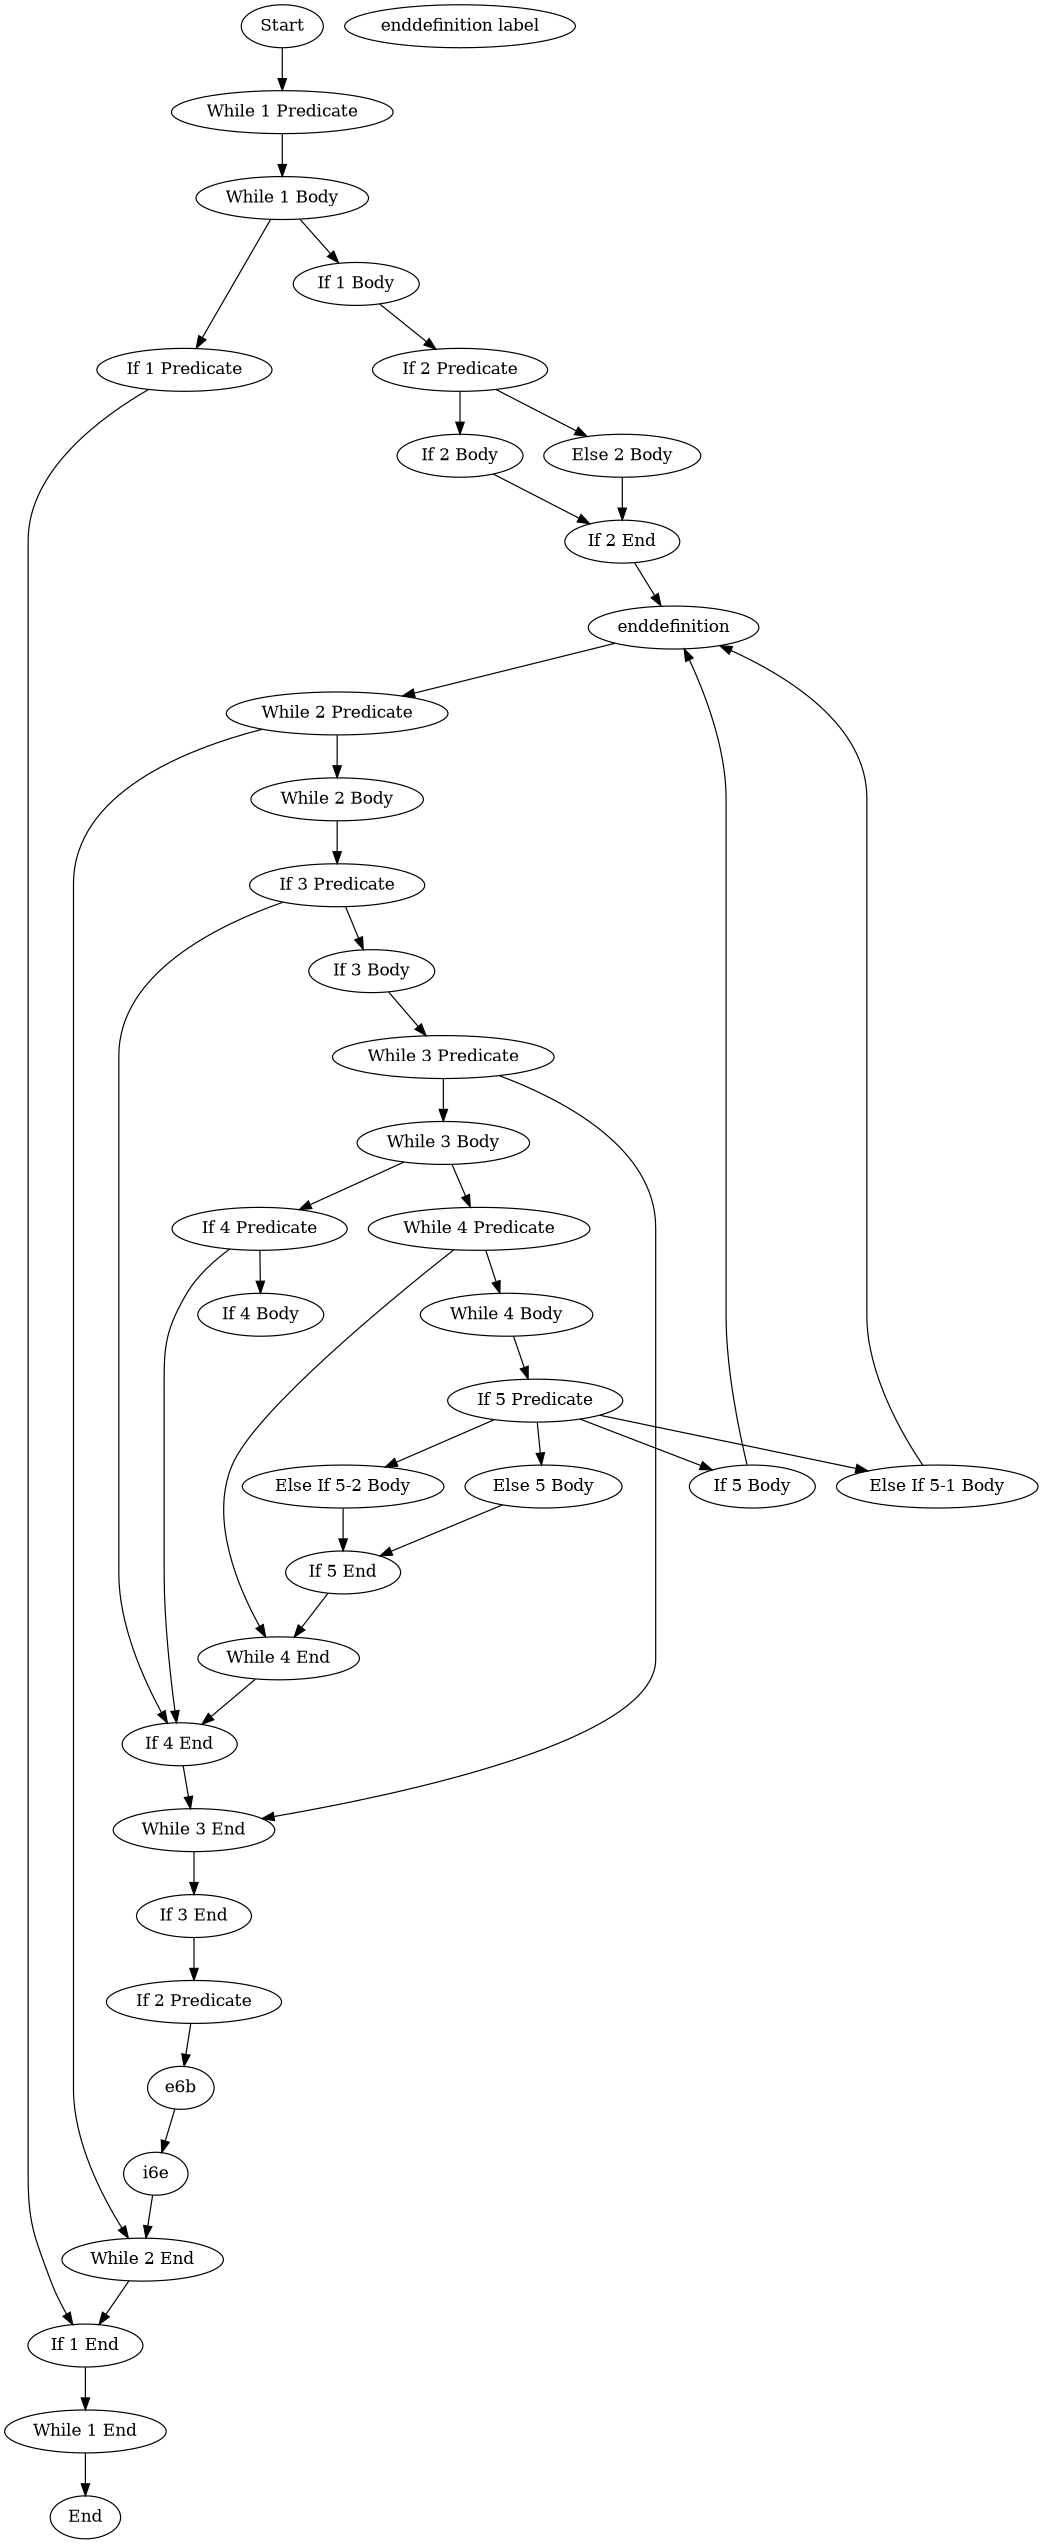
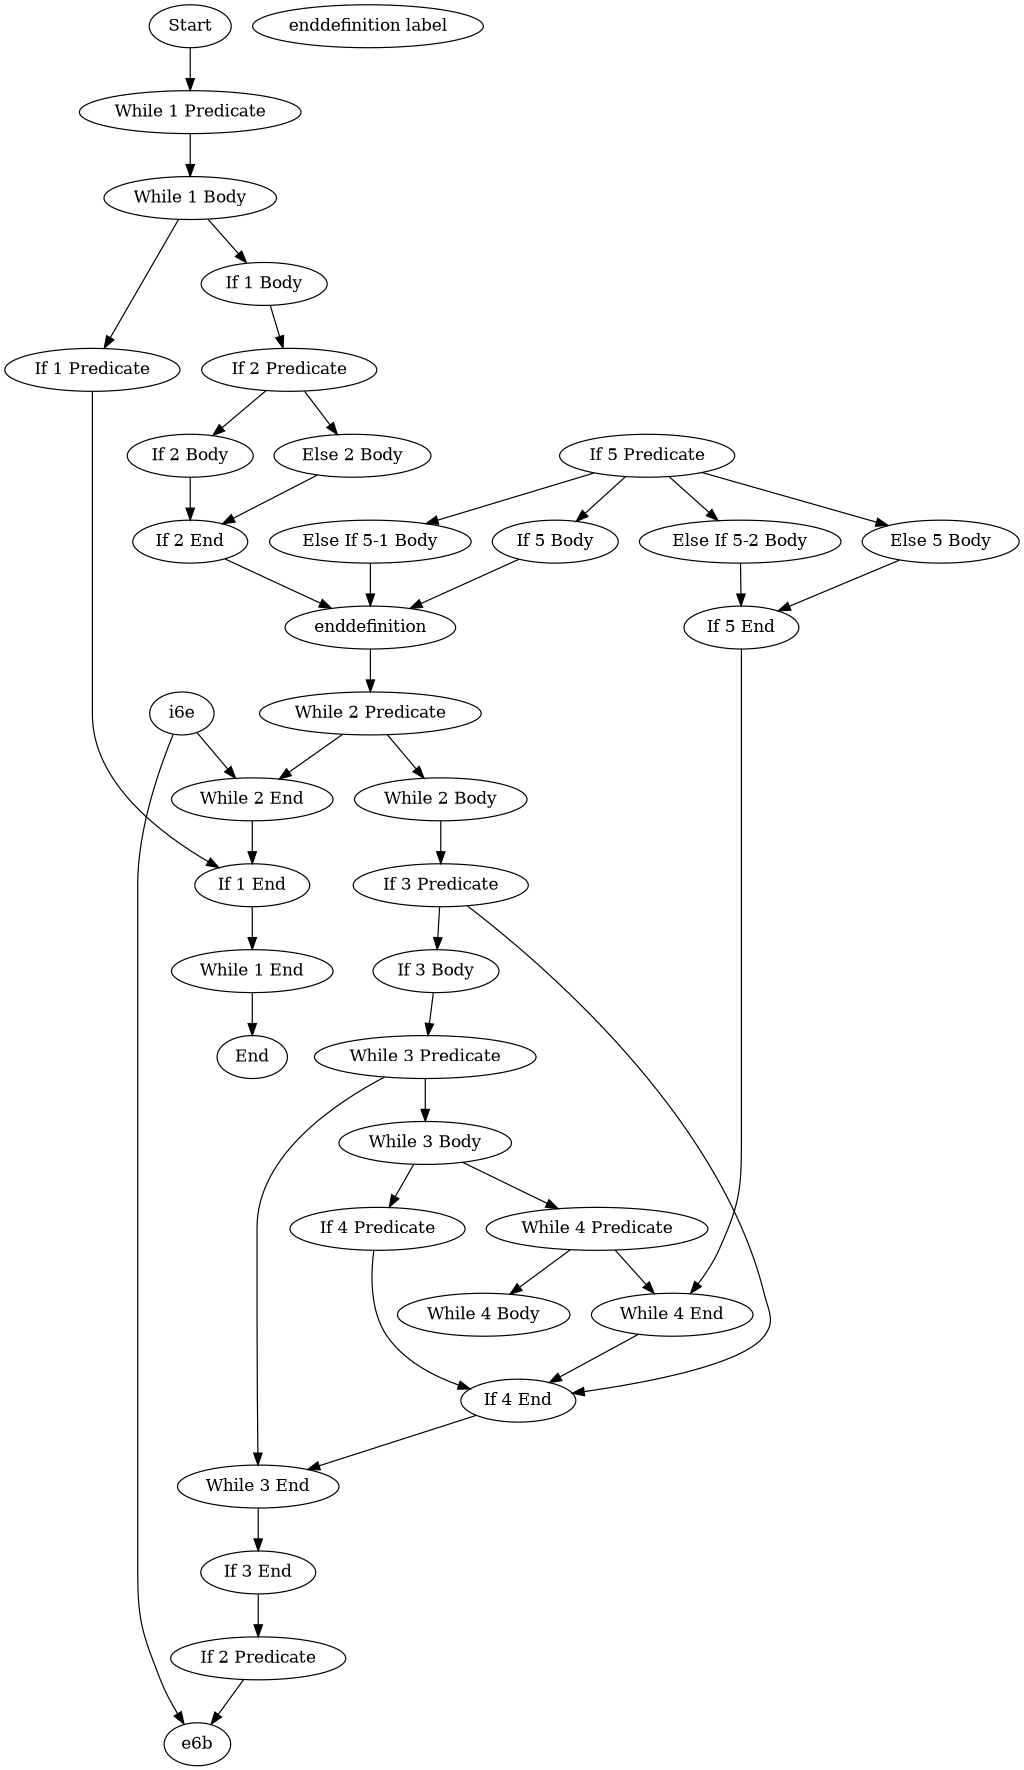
  digraph {
    n1 [label=Start]
    n2 [label="While 1 Predicate"]
    n3 [label="While 1 Body"]
    n4 [label="If 1 Predicate"]
    n5 [label="If 1 Body"]
    n6 [label="If 1 End"]
    n7 [label="While 1 End"]
    n8 [label=End]
    n9 [label="While 2 Predicate"]
    n10 [label="While 2 Body"]
    n11 [label="While 2 End"]
    n12 [label="If 3 Predicate"]
    n13 [label="If 4 End"]
    n14 [label="If 3 Body"]
    n15 [label="While 3 Predicate"]
    n16 [label="While 3 Body"]
    n17 [label="While 3 End"]
    n18 [label="If 4 Predicate"]
    n19 [label="While 4 Predicate"]
    n20 [label="If 3 End"]
-   n21 [label="If 4 Body"]
    n22 [label="If 2 Predicate"]
    n23 [label="While 4 Body"]
    n24 [label="While 4 End"]
    n25 [label="If 5 Predicate"]
    n26 [label="If 5 Body"]
    n27 [label="Else If 5-1 Body"]
    n28 [label="Else If 5-2 Body"]
    n29 [label="Else 5 Body"]
    n30 [label="If 2 Predicate"]
    n31 [label="If 2 Body"]
    n32 [label="Else 2 Body"]
    n33 [label="If 2 End"]
    enddefinition
    n35 [label="enddefinition label"]
    e6b
    n37 [label="If 5 End"]
    i6e
    n1 -> n2
    n2 -> n3
    n3 -> n4
    n3 -> n5
    n4 -> n6
    n5 -> n30
    n6 -> n7
    n7 -> n8
    n9 -> n10
    n9 -> n11
    n10 -> n12
    n11 -> n6
    n12 -> n13
    n12 -> n14
    n13 -> n17
    n14 -> n15
    n15 -> n16
    n15 -> n17
    n16 -> n18
    n16 -> n19
    n17 -> n20
    n18 -> n13
-   n18 -> n21
    n19 -> n23
    n19 -> n24
    n20 -> n22
    n22 -> e6b
-   n23 -> n25
    n24 -> n13
    n25 -> n26
    n25 -> n27
    n25 -> n28
    n25 -> n29
    n26 -> enddefinition
    n27 -> enddefinition
    n28 -> n37
    n29 -> n37
    n30 -> n31
    n30 -> n32
    n31 -> n33
    n32 -> n33
    n33 -> enddefinition
    enddefinition -> n9
-   e6b -> i6e
+   i6e -> e6b
    n37 -> n24
    i6e -> n11
  }
